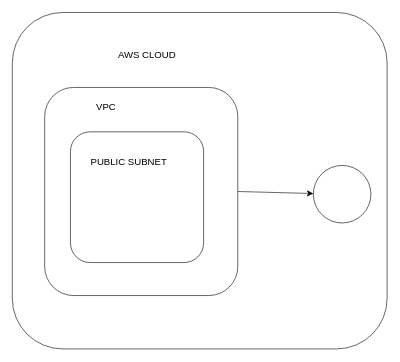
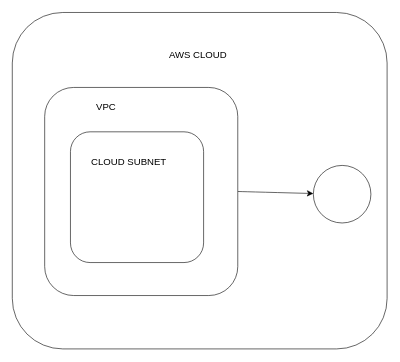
  <mxCell id="0" />
  <mxCell id="1" parent="0" />
  <mxCell id="2" value="" style="rounded=1;whiteSpace=wrap;html=1;" vertex="1" parent="1"><mxGeometry x="20" y="20" width="625" height="561" as="geometry" /></mxCell>
  <mxCell id="3" style="edgeStyle=none;curved=1;rounded=0;orthogonalLoop=1;jettySize=auto;html=1;exitX=1;exitY=0.5;exitDx=0;exitDy=0;fontSize=12;startSize=8;endSize=8;" edge="1" parent="1" source="4" target="6"><mxGeometry relative="1" as="geometry" /></mxCell>
  <mxCell id="4" value="" style="rounded=1;whiteSpace=wrap;html=1;" vertex="1" parent="1"><mxGeometry x="74" y="145" width="322" height="347" as="geometry" /></mxCell>
  <mxCell id="5" value="" style="rounded=1;whiteSpace=wrap;html=1;" vertex="1" parent="1"><mxGeometry x="117" y="219" width="222" height="218" as="geometry" /></mxCell>
  <mxCell id="6" value="" style="ellipse;whiteSpace=wrap;html=1;aspect=fixed;" vertex="1" parent="1"><mxGeometry x="522" y="275" width="96" height="96" as="geometry" /></mxCell>
- <mxCell id="7" value="AWS CLOUD&amp;nbsp;" style="text;strokeColor=none;fillColor=none;html=1;align=center;verticalAlign=middle;whiteSpace=wrap;rounded=0;fontSize=16;" vertex="1" parent="1"><mxGeometry x="97" y="62" width="300" height="57" as="geometry" /></mxCell>
+ <mxCell id="7" value="AWS CLOUD&amp;nbsp;" style="text;strokeColor=none;fillColor=none;html=1;align=center;verticalAlign=middle;whiteSpace=wrap;rounded=0;fontSize=16;" vertex="1" parent="1"><mxGeometry x="182" y="62" width="300" height="57" as="geometry" /></mxCell>
  <mxCell id="8" value="VPC" style="text;strokeColor=none;fillColor=none;html=1;align=center;verticalAlign=middle;whiteSpace=wrap;rounded=0;fontSize=16;" vertex="1" parent="1"><mxGeometry x="83" y="156" width="187" height="42" as="geometry" /></mxCell>
- <mxCell id="9" value="PUBLIC SUBNET" style="text;strokeColor=none;fillColor=none;html=1;align=center;verticalAlign=middle;whiteSpace=wrap;rounded=0;fontSize=16;" vertex="1" parent="1"><mxGeometry x="131" y="245" width="167" height="47" as="geometry" /></mxCell>
+ <mxCell id="9" value="CLOUD SUBNET" style="text;strokeColor=none;fillColor=none;html=1;align=center;verticalAlign=middle;whiteSpace=wrap;rounded=0;fontSize=16;" vertex="1" parent="1"><mxGeometry x="131" y="245" width="167" height="47" as="geometry" /></mxCell>
